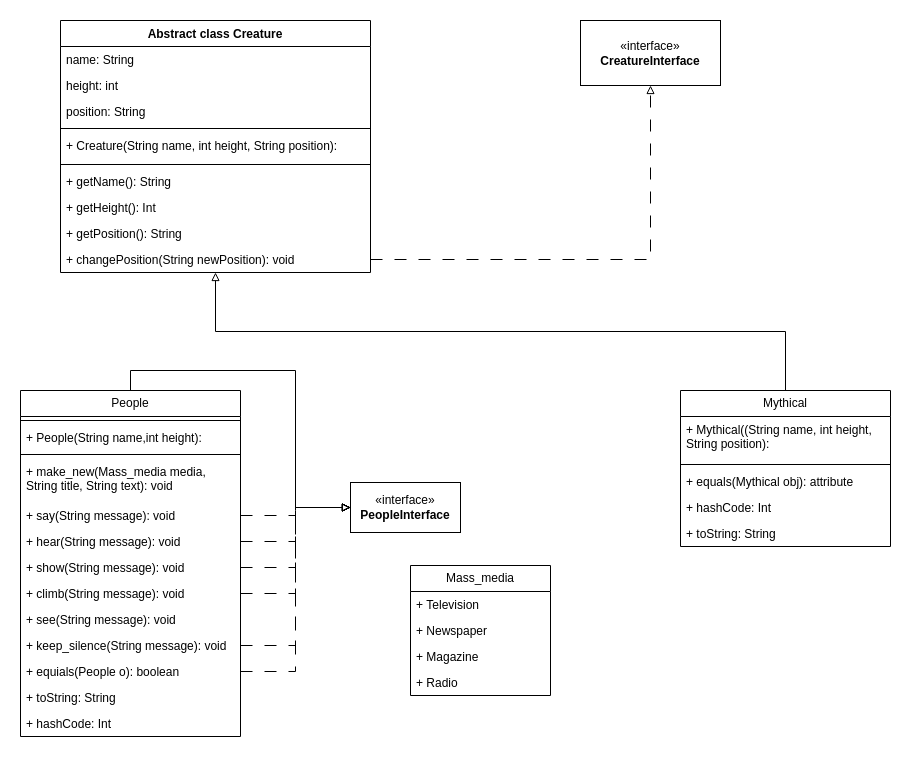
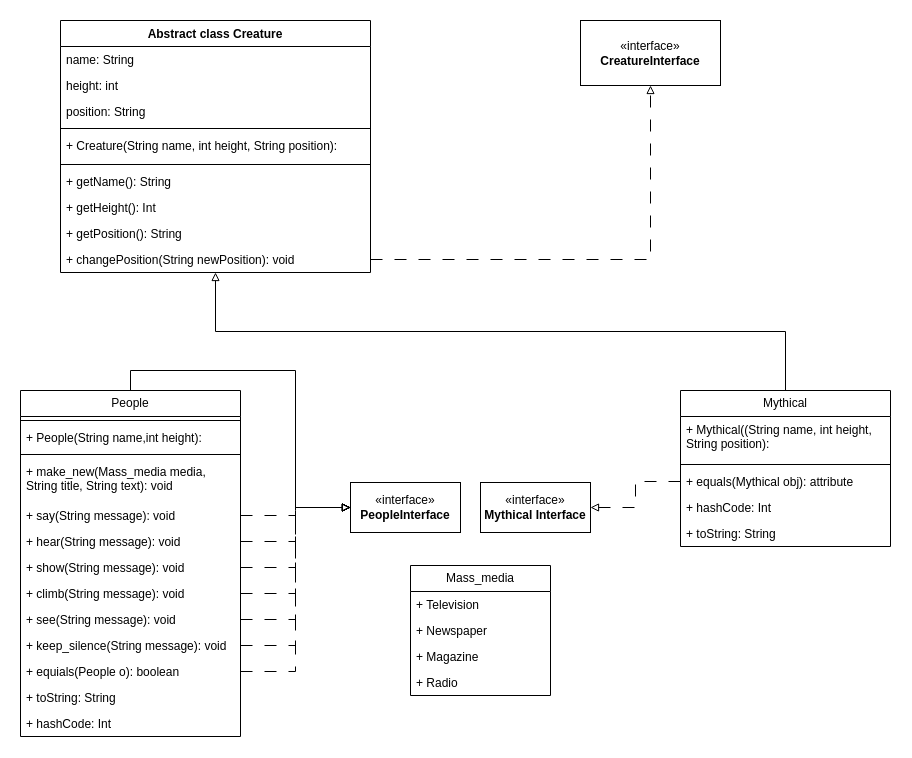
  <mxCell id="0" />
  <mxCell id="1" parent="0" />
  <mxCell id="2" value="Abstract class Creature" style="swimlane;fontStyle=1;align=center;verticalAlign=top;childLayout=stackLayout;horizontal=1;startSize=26;horizontalStack=0;resizeParent=1;resizeParentMax=0;resizeLast=0;collapsible=1;marginBottom=0;whiteSpace=wrap;html=1;" vertex="1" parent="1"><mxGeometry x="60" y="20" width="310" height="252" as="geometry" /></mxCell>
  <mxCell id="3" value="name: String" style="text;strokeColor=none;fillColor=none;align=left;verticalAlign=top;spacingLeft=4;spacingRight=4;overflow=hidden;rotatable=0;points=[[0,0.5],[1,0.5]];portConstraint=eastwest;whiteSpace=wrap;html=1;" vertex="1" parent="2"><mxGeometry y="26" width="310" height="26" as="geometry" /></mxCell>
  <mxCell id="4" value="height: int" style="text;strokeColor=none;fillColor=none;align=left;verticalAlign=top;spacingLeft=4;spacingRight=4;overflow=hidden;rotatable=0;points=[[0,0.5],[1,0.5]];portConstraint=eastwest;whiteSpace=wrap;html=1;" vertex="1" parent="2"><mxGeometry y="52" width="310" height="26" as="geometry" /></mxCell>
  <mxCell id="5" value="position: String" style="text;strokeColor=none;fillColor=none;align=left;verticalAlign=top;spacingLeft=4;spacingRight=4;overflow=hidden;rotatable=0;points=[[0,0.5],[1,0.5]];portConstraint=eastwest;whiteSpace=wrap;html=1;" vertex="1" parent="2"><mxGeometry y="78" width="310" height="26" as="geometry" /></mxCell>
  <mxCell id="6" value="" style="line;strokeWidth=1;fillColor=none;align=left;verticalAlign=middle;spacingTop=-1;spacingLeft=3;spacingRight=3;rotatable=0;labelPosition=right;points=[];portConstraint=eastwest;strokeColor=inherit;" vertex="1" parent="2"><mxGeometry y="104" width="310" height="8" as="geometry" /></mxCell>
  <mxCell id="7" value="+ Creature(String name, int height, String position):" style="text;strokeColor=none;fillColor=none;align=left;verticalAlign=top;spacingLeft=4;spacingRight=4;overflow=hidden;rotatable=0;points=[[0,0.5],[1,0.5]];portConstraint=eastwest;whiteSpace=wrap;html=1;" vertex="1" parent="2"><mxGeometry y="112" width="310" height="28" as="geometry" /></mxCell>
  <mxCell id="8" value="" style="line;strokeWidth=1;fillColor=none;align=left;verticalAlign=middle;spacingTop=-1;spacingLeft=3;spacingRight=3;rotatable=0;labelPosition=right;points=[];portConstraint=eastwest;strokeColor=inherit;" vertex="1" parent="2"><mxGeometry y="140" width="310" height="8" as="geometry" /></mxCell>
  <mxCell id="9" value="+ getName(): String" style="text;strokeColor=none;fillColor=none;align=left;verticalAlign=top;spacingLeft=4;spacingRight=4;overflow=hidden;rotatable=0;points=[[0,0.5],[1,0.5]];portConstraint=eastwest;whiteSpace=wrap;html=1;" vertex="1" parent="2"><mxGeometry y="148" width="310" height="26" as="geometry" /></mxCell>
  <mxCell id="10" value="+ getHeight(): Int" style="text;strokeColor=none;fillColor=none;align=left;verticalAlign=top;spacingLeft=4;spacingRight=4;overflow=hidden;rotatable=0;points=[[0,0.5],[1,0.5]];portConstraint=eastwest;whiteSpace=wrap;html=1;" vertex="1" parent="2"><mxGeometry y="174" width="310" height="26" as="geometry" /></mxCell>
  <mxCell id="11" value="+ getPosition(): String" style="text;strokeColor=none;fillColor=none;align=left;verticalAlign=top;spacingLeft=4;spacingRight=4;overflow=hidden;rotatable=0;points=[[0,0.5],[1,0.5]];portConstraint=eastwest;whiteSpace=wrap;html=1;" vertex="1" parent="2"><mxGeometry y="200" width="310" height="26" as="geometry" /></mxCell>
  <mxCell id="12" value="+ changePosition(String newPosition): void" style="text;strokeColor=none;fillColor=none;align=left;verticalAlign=top;spacingLeft=4;spacingRight=4;overflow=hidden;rotatable=0;points=[[0,0.5],[1,0.5]];portConstraint=eastwest;whiteSpace=wrap;html=1;" vertex="1" parent="2"><mxGeometry y="226" width="310" height="26" as="geometry" /></mxCell>
  <mxCell id="13" style="edgeStyle=orthogonalEdgeStyle;rounded=0;orthogonalLoop=1;jettySize=auto;html=1;exitX=0.5;exitY=0;exitDx=0;exitDy=0;endArrow=block;endFill=0;" edge="1" parent="1" source="14" target="37"><mxGeometry relative="1" as="geometry" /></mxCell>
  <mxCell id="14" value="People" style="swimlane;fontStyle=0;childLayout=stackLayout;horizontal=1;startSize=26;fillColor=none;horizontalStack=0;resizeParent=1;resizeParentMax=0;resizeLast=0;collapsible=1;marginBottom=0;whiteSpace=wrap;html=1;" vertex="1" parent="1"><mxGeometry x="20" y="390" width="220" height="346" as="geometry" /></mxCell>
  <mxCell id="15" value="" style="line;strokeWidth=1;fillColor=none;align=left;verticalAlign=middle;spacingTop=-1;spacingLeft=3;spacingRight=3;rotatable=0;labelPosition=right;points=[];portConstraint=eastwest;strokeColor=inherit;" vertex="1" parent="14"><mxGeometry y="26" width="220" height="8" as="geometry" /></mxCell>
  <mxCell id="16" value="+ People(String name,int height):" style="text;strokeColor=none;fillColor=none;align=left;verticalAlign=top;spacingLeft=4;spacingRight=4;overflow=hidden;rotatable=0;points=[[0,0.5],[1,0.5]];portConstraint=eastwest;whiteSpace=wrap;html=1;" vertex="1" parent="14"><mxGeometry y="34" width="220" height="26" as="geometry" /></mxCell>
  <mxCell id="17" value="" style="line;strokeWidth=1;fillColor=none;align=left;verticalAlign=middle;spacingTop=-1;spacingLeft=3;spacingRight=3;rotatable=0;labelPosition=right;points=[];portConstraint=eastwest;strokeColor=inherit;" vertex="1" parent="14"><mxGeometry y="60" width="220" height="8" as="geometry" /></mxCell>
  <mxCell id="18" value="+ make_new(Mass_media media, String title, String text): void" style="text;strokeColor=none;fillColor=none;align=left;verticalAlign=top;spacingLeft=4;spacingRight=4;overflow=hidden;rotatable=0;points=[[0,0.5],[1,0.5]];portConstraint=eastwest;whiteSpace=wrap;html=1;" vertex="1" parent="14"><mxGeometry y="68" width="220" height="44" as="geometry" /></mxCell>
  <mxCell id="19" value="+ say(String message): void" style="text;strokeColor=none;fillColor=none;align=left;verticalAlign=top;spacingLeft=4;spacingRight=4;overflow=hidden;rotatable=0;points=[[0,0.5],[1,0.5]];portConstraint=eastwest;whiteSpace=wrap;html=1;" vertex="1" parent="14"><mxGeometry y="112" width="220" height="26" as="geometry" /></mxCell>
  <mxCell id="20" value="+&amp;nbsp;hear(String message): void" style="text;strokeColor=none;fillColor=none;align=left;verticalAlign=top;spacingLeft=4;spacingRight=4;overflow=hidden;rotatable=0;points=[[0,0.5],[1,0.5]];portConstraint=eastwest;whiteSpace=wrap;html=1;" vertex="1" parent="14"><mxGeometry y="138" width="220" height="26" as="geometry" /></mxCell>
  <mxCell id="21" value="+ show(String message): void" style="text;strokeColor=none;fillColor=none;align=left;verticalAlign=top;spacingLeft=4;spacingRight=4;overflow=hidden;rotatable=0;points=[[0,0.5],[1,0.5]];portConstraint=eastwest;whiteSpace=wrap;html=1;" vertex="1" parent="14"><mxGeometry y="164" width="220" height="26" as="geometry" /></mxCell>
  <mxCell id="22" value="+ climb(String message): void" style="text;strokeColor=none;fillColor=none;align=left;verticalAlign=top;spacingLeft=4;spacingRight=4;overflow=hidden;rotatable=0;points=[[0,0.5],[1,0.5]];portConstraint=eastwest;whiteSpace=wrap;html=1;" vertex="1" parent="14"><mxGeometry y="190" width="220" height="26" as="geometry" /></mxCell>
  <mxCell id="23" value="+ see(String message): void" style="text;strokeColor=none;fillColor=none;align=left;verticalAlign=top;spacingLeft=4;spacingRight=4;overflow=hidden;rotatable=0;points=[[0,0.5],[1,0.5]];portConstraint=eastwest;whiteSpace=wrap;html=1;" vertex="1" parent="14"><mxGeometry y="216" width="220" height="26" as="geometry" /></mxCell>
  <mxCell id="24" value="+ keep_silence(String message): void" style="text;strokeColor=none;fillColor=none;align=left;verticalAlign=top;spacingLeft=4;spacingRight=4;overflow=hidden;rotatable=0;points=[[0,0.5],[1,0.5]];portConstraint=eastwest;whiteSpace=wrap;html=1;" vertex="1" parent="14"><mxGeometry y="242" width="220" height="26" as="geometry" /></mxCell>
  <mxCell id="25" value="+ equials(People o): boolean" style="text;strokeColor=none;fillColor=none;align=left;verticalAlign=top;spacingLeft=4;spacingRight=4;overflow=hidden;rotatable=0;points=[[0,0.5],[1,0.5]];portConstraint=eastwest;whiteSpace=wrap;html=1;" vertex="1" parent="14"><mxGeometry y="268" width="220" height="26" as="geometry" /></mxCell>
  <mxCell id="26" value="+ toString: String" style="text;strokeColor=none;fillColor=none;align=left;verticalAlign=top;spacingLeft=4;spacingRight=4;overflow=hidden;rotatable=0;points=[[0,0.5],[1,0.5]];portConstraint=eastwest;whiteSpace=wrap;html=1;" vertex="1" parent="14"><mxGeometry y="294" width="220" height="26" as="geometry" /></mxCell>
  <mxCell id="27" value="+ hashCode: Int" style="text;strokeColor=none;fillColor=none;align=left;verticalAlign=top;spacingLeft=4;spacingRight=4;overflow=hidden;rotatable=0;points=[[0,0.5],[1,0.5]];portConstraint=eastwest;whiteSpace=wrap;html=1;" vertex="1" parent="14"><mxGeometry y="320" width="220" height="26" as="geometry" /></mxCell>
  <mxCell id="28" style="edgeStyle=orthogonalEdgeStyle;rounded=0;orthogonalLoop=1;jettySize=auto;html=1;exitX=0.5;exitY=0;exitDx=0;exitDy=0;endArrow=block;endFill=0;" edge="1" parent="1" source="29" target="2"><mxGeometry relative="1" as="geometry" /></mxCell>
  <mxCell id="29" value="Mythical" style="swimlane;fontStyle=0;childLayout=stackLayout;horizontal=1;startSize=26;fillColor=none;horizontalStack=0;resizeParent=1;resizeParentMax=0;resizeLast=0;collapsible=1;marginBottom=0;whiteSpace=wrap;html=1;" vertex="1" parent="1"><mxGeometry x="680" y="390" width="210" height="156" as="geometry" /></mxCell>
  <mxCell id="30" value="+ Mythical((String name, int height, String position):" style="text;strokeColor=none;fillColor=none;align=left;verticalAlign=top;spacingLeft=4;spacingRight=4;overflow=hidden;rotatable=0;points=[[0,0.5],[1,0.5]];portConstraint=eastwest;whiteSpace=wrap;html=1;" vertex="1" parent="29"><mxGeometry y="26" width="210" height="44" as="geometry" /></mxCell>
  <mxCell id="31" value="" style="line;strokeWidth=1;fillColor=none;align=left;verticalAlign=middle;spacingTop=-1;spacingLeft=3;spacingRight=3;rotatable=0;labelPosition=right;points=[];portConstraint=eastwest;strokeColor=inherit;" vertex="1" parent="29"><mxGeometry y="70" width="210" height="8" as="geometry" /></mxCell>
  <mxCell id="32" value="+ equals(Mythical obj): attribute" style="text;strokeColor=none;fillColor=none;align=left;verticalAlign=top;spacingLeft=4;spacingRight=4;overflow=hidden;rotatable=0;points=[[0,0.5],[1,0.5]];portConstraint=eastwest;whiteSpace=wrap;html=1;" vertex="1" parent="29"><mxGeometry y="78" width="210" height="26" as="geometry" /></mxCell>
  <mxCell id="33" value="+ hashCode: Int" style="text;strokeColor=none;fillColor=none;align=left;verticalAlign=top;spacingLeft=4;spacingRight=4;overflow=hidden;rotatable=0;points=[[0,0.5],[1,0.5]];portConstraint=eastwest;whiteSpace=wrap;html=1;" vertex="1" parent="29"><mxGeometry y="104" width="210" height="26" as="geometry" /></mxCell>
  <mxCell id="34" value="+ toString: String" style="text;strokeColor=none;fillColor=none;align=left;verticalAlign=top;spacingLeft=4;spacingRight=4;overflow=hidden;rotatable=0;points=[[0,0.5],[1,0.5]];portConstraint=eastwest;whiteSpace=wrap;html=1;" vertex="1" parent="29"><mxGeometry y="130" width="210" height="26" as="geometry" /></mxCell>
  <mxCell id="35" value="«interface»&lt;br&gt;&lt;b&gt;CreatureInterface&lt;br&gt;&lt;/b&gt;" style="html=1;whiteSpace=wrap;" vertex="1" parent="1"><mxGeometry x="580" y="20" width="140" height="65" as="geometry" /></mxCell>
  <mxCell id="36" style="edgeStyle=orthogonalEdgeStyle;rounded=0;orthogonalLoop=1;jettySize=auto;html=1;entryX=0.5;entryY=1;entryDx=0;entryDy=0;endArrow=block;endFill=0;dashed=1;dashPattern=12 12;" edge="1" parent="1" source="12" target="35"><mxGeometry relative="1" as="geometry" /></mxCell>
  <mxCell id="37" value="«interface»&lt;br&gt;&lt;b&gt;PeopleInterface&lt;/b&gt;" style="html=1;whiteSpace=wrap;" vertex="1" parent="1"><mxGeometry x="350" y="482" width="110" height="50" as="geometry" /></mxCell>
+ <mxCell id="38" value="«interface»&lt;br&gt;&lt;b&gt;Mythical Interface&lt;/b&gt;" style="html=1;whiteSpace=wrap;" vertex="1" parent="1"><mxGeometry x="480" y="482" width="110" height="50" as="geometry" /></mxCell>
  <mxCell id="39" value="Mass_media" style="swimlane;fontStyle=0;childLayout=stackLayout;horizontal=1;startSize=26;fillColor=none;horizontalStack=0;resizeParent=1;resizeParentMax=0;resizeLast=0;collapsible=1;marginBottom=0;whiteSpace=wrap;html=1;" vertex="1" parent="1"><mxGeometry x="410" y="565" width="140" height="130" as="geometry" /></mxCell>
  <mxCell id="40" value="+&amp;nbsp;Television" style="text;strokeColor=none;fillColor=none;align=left;verticalAlign=top;spacingLeft=4;spacingRight=4;overflow=hidden;rotatable=0;points=[[0,0.5],[1,0.5]];portConstraint=eastwest;whiteSpace=wrap;html=1;" vertex="1" parent="39"><mxGeometry y="26" width="140" height="26" as="geometry" /></mxCell>
  <mxCell id="41" value="+&amp;nbsp;Newspaper" style="text;strokeColor=none;fillColor=none;align=left;verticalAlign=top;spacingLeft=4;spacingRight=4;overflow=hidden;rotatable=0;points=[[0,0.5],[1,0.5]];portConstraint=eastwest;whiteSpace=wrap;html=1;" vertex="1" parent="39"><mxGeometry y="52" width="140" height="26" as="geometry" /></mxCell>
  <mxCell id="42" value="+&amp;nbsp;Magazine" style="text;strokeColor=none;fillColor=none;align=left;verticalAlign=top;spacingLeft=4;spacingRight=4;overflow=hidden;rotatable=0;points=[[0,0.5],[1,0.5]];portConstraint=eastwest;whiteSpace=wrap;html=1;" vertex="1" parent="39"><mxGeometry y="78" width="140" height="26" as="geometry" /></mxCell>
  <mxCell id="43" value="+&amp;nbsp;Radio" style="text;strokeColor=none;fillColor=none;align=left;verticalAlign=top;spacingLeft=4;spacingRight=4;overflow=hidden;rotatable=0;points=[[0,0.5],[1,0.5]];portConstraint=eastwest;whiteSpace=wrap;html=1;" vertex="1" parent="39"><mxGeometry y="104" width="140" height="26" as="geometry" /></mxCell>
  <mxCell id="44" style="edgeStyle=orthogonalEdgeStyle;rounded=0;orthogonalLoop=1;jettySize=auto;html=1;entryX=0;entryY=0.5;entryDx=0;entryDy=0;dashed=1;endArrow=block;endFill=0;dashPattern=12 12;" edge="1" parent="1" source="19" target="37"><mxGeometry relative="1" as="geometry" /></mxCell>
  <mxCell id="45" style="edgeStyle=orthogonalEdgeStyle;rounded=0;orthogonalLoop=1;jettySize=auto;html=1;exitX=1;exitY=0.5;exitDx=0;exitDy=0;entryX=0;entryY=0.5;entryDx=0;entryDy=0;dashed=1;endArrow=block;endFill=0;dashPattern=12 12;" edge="1" parent="1" source="20" target="37"><mxGeometry relative="1" as="geometry" /></mxCell>
  <mxCell id="46" style="edgeStyle=orthogonalEdgeStyle;rounded=0;orthogonalLoop=1;jettySize=auto;html=1;exitX=1;exitY=0.5;exitDx=0;exitDy=0;entryX=0;entryY=0.5;entryDx=0;entryDy=0;dashed=1;endArrow=block;endFill=0;dashPattern=12 12;" edge="1" parent="1" source="21" target="37"><mxGeometry relative="1" as="geometry"><mxPoint x="290" y="410" as="targetPoint" /></mxGeometry></mxCell>
  <mxCell id="47" style="edgeStyle=orthogonalEdgeStyle;rounded=0;orthogonalLoop=1;jettySize=auto;html=1;entryX=0;entryY=0.5;entryDx=0;entryDy=0;dashed=1;endArrow=block;endFill=0;dashPattern=12 12;" edge="1" parent="1" source="22" target="37"><mxGeometry relative="1" as="geometry" /></mxCell>
+ <mxCell id="48" style="edgeStyle=orthogonalEdgeStyle;rounded=0;orthogonalLoop=1;jettySize=auto;html=1;entryX=0;entryY=0.5;entryDx=0;entryDy=0;dashed=1;endArrow=block;endFill=0;dashPattern=12 12;" edge="1" parent="1" source="23" target="37"><mxGeometry relative="1" as="geometry"><mxPoint x="350" y="500" as="targetPoint" /></mxGeometry></mxCell>
  <mxCell id="49" style="edgeStyle=orthogonalEdgeStyle;rounded=0;orthogonalLoop=1;jettySize=auto;html=1;entryX=0;entryY=0.5;entryDx=0;entryDy=0;dashed=1;endArrow=block;endFill=0;dashPattern=12 12;" edge="1" parent="1" source="24" target="37"><mxGeometry relative="1" as="geometry"><mxPoint x="390" y="500" as="targetPoint" /></mxGeometry></mxCell>
  <mxCell id="50" style="edgeStyle=orthogonalEdgeStyle;rounded=0;orthogonalLoop=1;jettySize=auto;html=1;entryX=0;entryY=0.5;entryDx=0;entryDy=0;dashed=1;endArrow=block;endFill=0;dashPattern=12 12;" edge="1" parent="1" source="25" target="37"><mxGeometry relative="1" as="geometry" /></mxCell>
+ <mxCell id="51" style="edgeStyle=orthogonalEdgeStyle;rounded=0;orthogonalLoop=1;jettySize=auto;html=1;entryX=1;entryY=0.5;entryDx=0;entryDy=0;dashed=1;dashPattern=12 12;endArrow=block;endFill=0;" edge="1" parent="1" source="32" target="38"><mxGeometry relative="1" as="geometry" /></mxCell>
